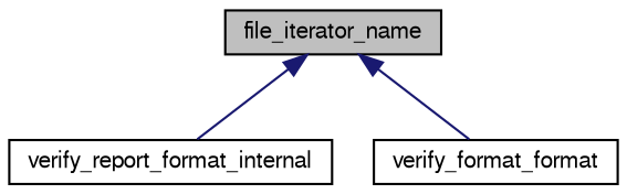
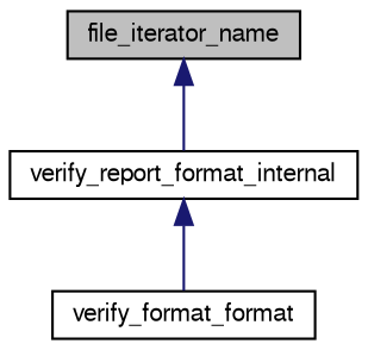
  digraph {
    rankdir=TB
    node [color=black fontname=FreeSans fontsize=10 shape=record]
    edge [color=midnightblue dir=back fontname=FreeSans fontsize=10 labelfontname=FreeSans labelfontsize=10 style=solid]
    n1 [fillcolor=grey75 fontcolor=black height=0.2 label=file_iterator_name style=filled width=0.4]
    n2 [height=0.2 label=verify_report_format_internal width=0.4]
    n3 [height=0.2 label=verify_format_format width=0.4]
    n1 -> n2
-   n1 -> n3
+   n2 -> n3
  }
